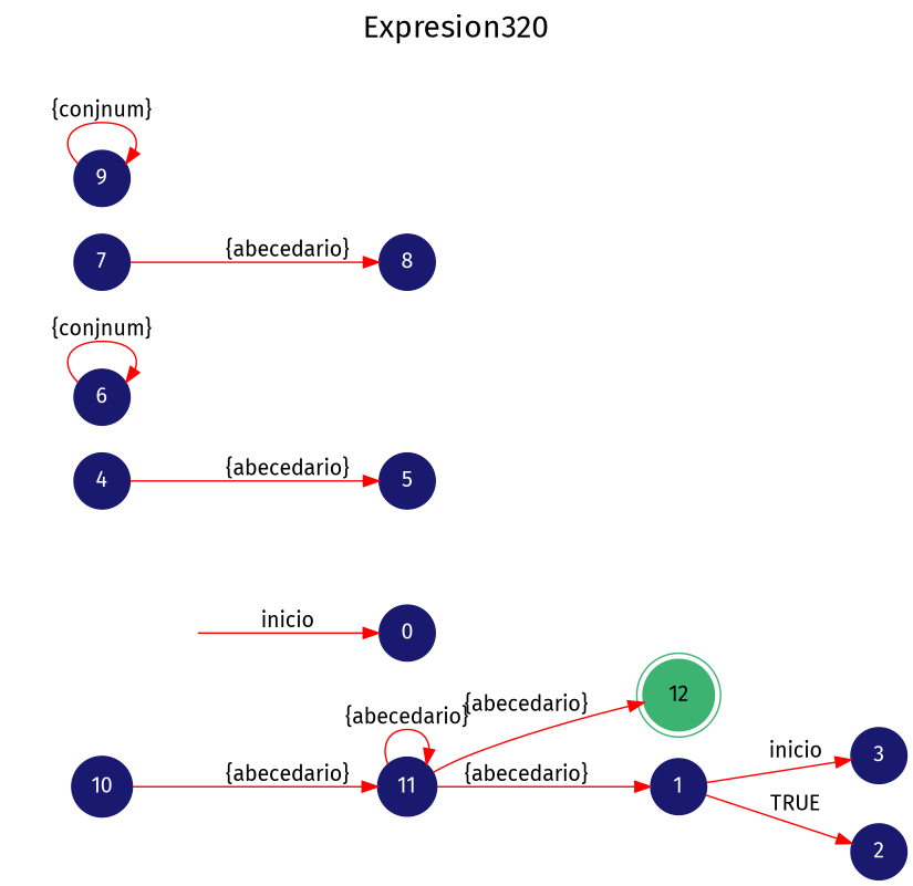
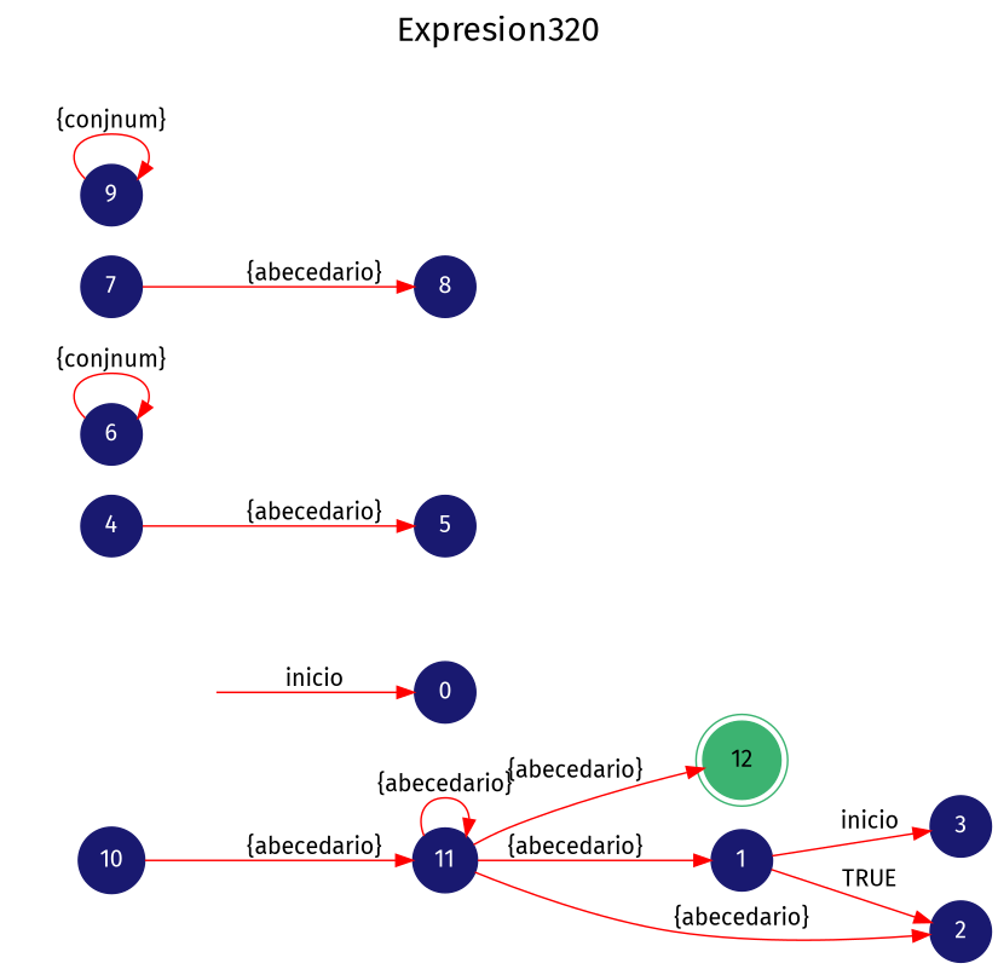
  digraph {
    fontname="Fira Sans"
    fontsize=20
    label=Expresion320
    labelloc=t
    rankdir=LR
    node [color=midnightblue fontname="Fira Sans" shape=circle style=filled fontcolor=white]
    edge [color=red fontname="Fira Sans"]
    12 [color=mediumseagreen shape=doublecircle fontcolor=""]
    secret_node [style=invis]
    0
    1
    3
    2
    4
    5
    6
    7
    8
    9
    10
    11
    secret_node -> 0 [label=inicio]
    1 -> 3 [label=inicio]
    1 -> 2 [label=TRUE]
    4 -> 5 [label="{abecedario}"]
    6 -> 6 [label="{conjnum}"]
    7 -> 8 [label="{abecedario}"]
    9 -> 9 [label="{conjnum}"]
    10 -> 11 [label="{abecedario}"]
    11 -> 12 [label="{abecedario}"]
    11 -> 1 [label="{abecedario}"]
+   11 -> 2 [label="{abecedario}"]
    11 -> 11 [label="{abecedario}"]
  }
